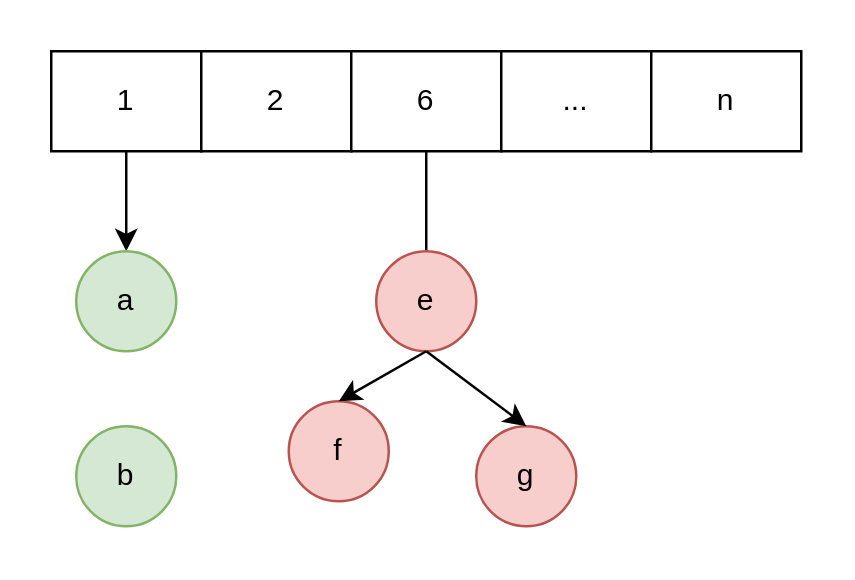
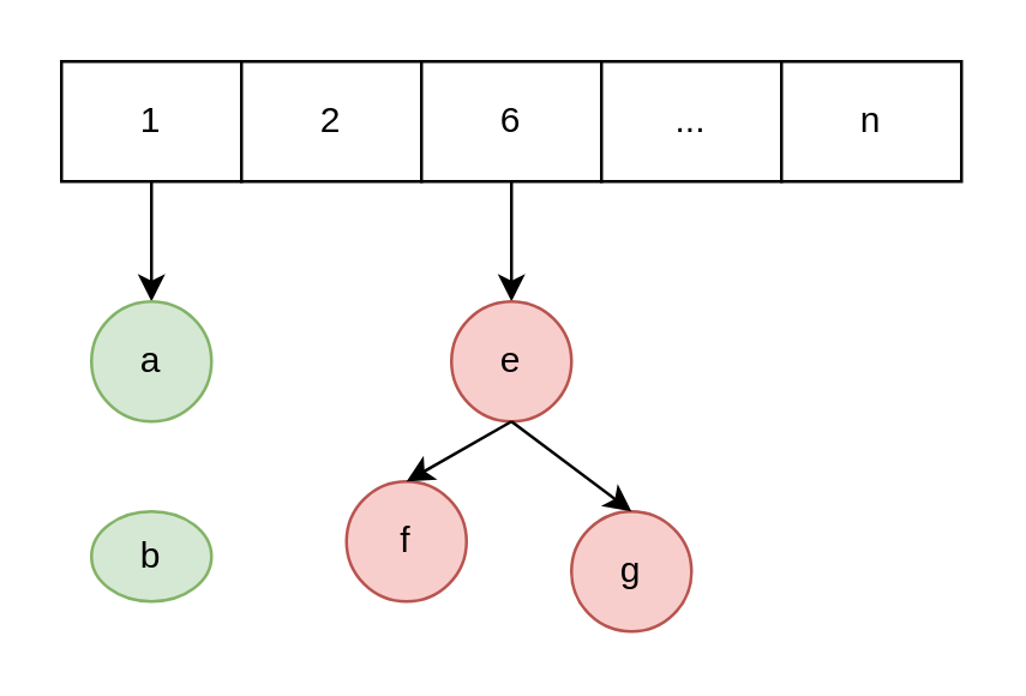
  <mxCell id="0" />
  <mxCell id="1" parent="0" />
  <mxCell id="2" style="edgeStyle=orthogonalEdgeStyle;rounded=0;orthogonalLoop=1;jettySize=auto;html=1;entryX=0.5;entryY=0;entryDx=0;entryDy=0;" edge="1" parent="1" source="3" target="9"><mxGeometry relative="1" as="geometry" /></mxCell>
  <mxCell id="3" value="1" style="rounded=0;whiteSpace=wrap;html=1;" vertex="1" parent="1"><mxGeometry x="20" y="20" width="60" height="40" as="geometry" /></mxCell>
  <mxCell id="4" value="2" style="rounded=0;whiteSpace=wrap;html=1;" vertex="1" parent="1"><mxGeometry x="80" y="20" width="60" height="40" as="geometry" /></mxCell>
- <mxCell id="5" style="edgeStyle=orthogonalEdgeStyle;rounded=0;orthogonalLoop=1;jettySize=auto;html=1;entryX=0.5;entryY=0;entryDx=0;entryDy=0;endArrow=none;" edge="1" parent="1" source="6" target="11"><mxGeometry relative="1" as="geometry" /></mxCell>
+ <mxCell id="5" style="edgeStyle=orthogonalEdgeStyle;rounded=0;orthogonalLoop=1;jettySize=auto;html=1;entryX=0.5;entryY=0;entryDx=0;entryDy=0;" edge="1" parent="1" source="6" target="11"><mxGeometry relative="1" as="geometry" /></mxCell>
  <mxCell id="6" value="6" style="rounded=0;whiteSpace=wrap;html=1;" vertex="1" parent="1"><mxGeometry x="140" y="20" width="60" height="40" as="geometry" /></mxCell>
  <mxCell id="7" value="..." style="rounded=0;whiteSpace=wrap;html=1;" vertex="1" parent="1"><mxGeometry x="200" y="20" width="60" height="40" as="geometry" /></mxCell>
  <mxCell id="8" value="n" style="rounded=0;whiteSpace=wrap;html=1;" vertex="1" parent="1"><mxGeometry x="260" y="20" width="60" height="40" as="geometry" /></mxCell>
  <mxCell id="9" value="a" style="ellipse;whiteSpace=wrap;html=1;aspect=fixed;fillColor=#d5e8d4;strokeColor=#82b366;" vertex="1" parent="1"><mxGeometry x="30" y="100" width="40" height="40" as="geometry" /></mxCell>
- <mxCell id="10" value="b" style="ellipse;whiteSpace=wrap;html=1;aspect=fixed;fillColor=#d5e8d4;strokeColor=#82b366;" vertex="1" parent="1"><mxGeometry x="30" y="170" width="40" height="40" as="geometry" /></mxCell>
+ <mxCell id="10" value="b" style="ellipse;whiteSpace=wrap;html=1;aspect=fixed;fillColor=#d5e8d4;strokeColor=#82b366;" vertex="1" parent="1"><mxGeometry x="30" y="170" width="40" height="30" as="geometry" /></mxCell>
  <mxCell id="11" value="e" style="ellipse;whiteSpace=wrap;html=1;aspect=fixed;fillColor=#f8cecc;strokeColor=#b85450;" vertex="1" parent="1"><mxGeometry x="150" y="100" width="40" height="40" as="geometry" /></mxCell>
  <mxCell id="12" value="f" style="ellipse;whiteSpace=wrap;html=1;aspect=fixed;fillColor=#f8cecc;strokeColor=#b85450;" vertex="1" parent="1"><mxGeometry x="115" y="160" width="40" height="40" as="geometry" /></mxCell>
  <mxCell id="13" value="g" style="ellipse;whiteSpace=wrap;html=1;aspect=fixed;fillColor=#f8cecc;strokeColor=#b85450;" vertex="1" parent="1"><mxGeometry x="190" y="170" width="40" height="40" as="geometry" /></mxCell>
  <mxCell id="14" value="" style="endArrow=classic;html=1;rounded=0;exitX=0.5;exitY=1;exitDx=0;exitDy=0;entryX=0.5;entryY=0;entryDx=0;entryDy=0;" edge="1" parent="1" source="11" target="12"><mxGeometry width="50" height="50" relative="1" as="geometry"><mxPoint x="50" y="360" as="sourcePoint" /><mxPoint x="100" y="310" as="targetPoint" /></mxGeometry></mxCell>
  <mxCell id="15" value="" style="endArrow=classic;html=1;rounded=0;exitX=0.5;exitY=1;exitDx=0;exitDy=0;entryX=0.5;entryY=0;entryDx=0;entryDy=0;" edge="1" parent="1" source="11" target="13"><mxGeometry width="50" height="50" relative="1" as="geometry"><mxPoint x="260" y="280" as="sourcePoint" /><mxPoint x="310" y="230" as="targetPoint" /></mxGeometry></mxCell>
